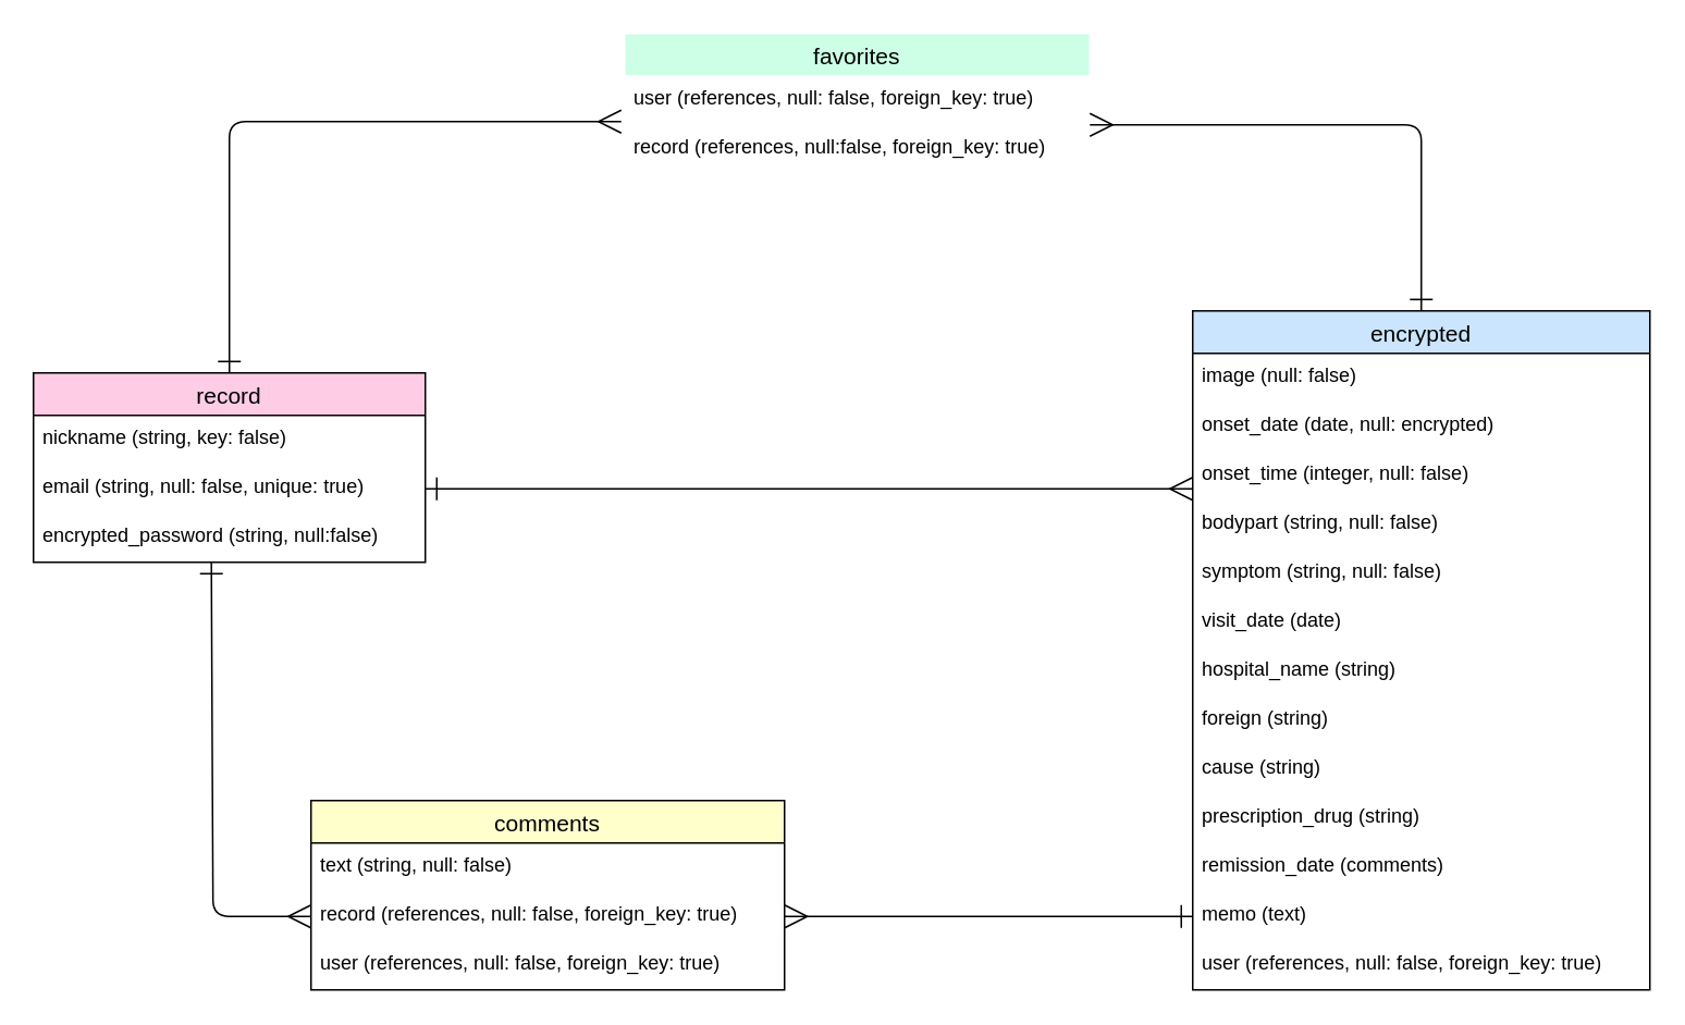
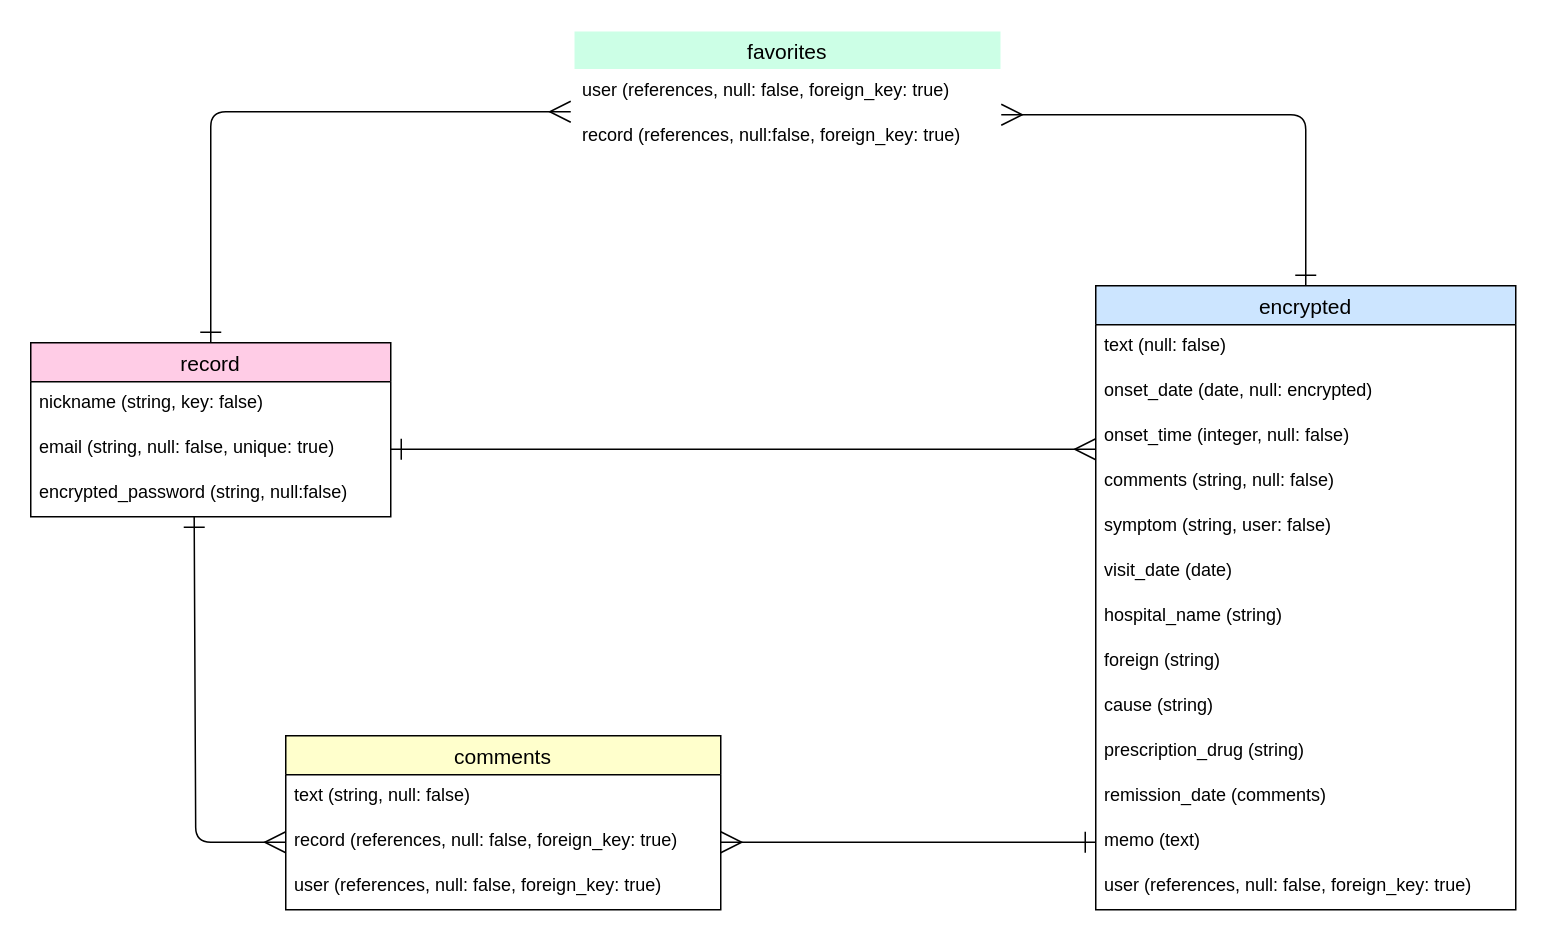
  <mxCell id="0" />
  <mxCell id="1" parent="0" />
  <mxCell id="2" value="record" style="swimlane;fontStyle=0;childLayout=stackLayout;horizontal=1;startSize=26;horizontalStack=0;resizeParent=1;resizeParentMax=0;resizeLast=0;collapsible=1;marginBottom=0;align=center;fontSize=14;fillColor=#FFCCE6;fontColor=#000000;" parent="1" vertex="1"><mxGeometry x="20" y="228" width="240" height="116" as="geometry" /></mxCell>
  <mxCell id="3" value="nickname (string, key: false)" style="text;strokeColor=none;fillColor=none;spacingLeft=4;spacingRight=4;overflow=hidden;rotatable=0;points=[[0,0.5],[1,0.5]];portConstraint=eastwest;fontSize=12;" parent="2" vertex="1"><mxGeometry y="26" width="240" height="30" as="geometry" /></mxCell>
  <mxCell id="4" value="email (string, null: false, unique: true)" style="text;strokeColor=none;fillColor=none;spacingLeft=4;spacingRight=4;overflow=hidden;rotatable=0;points=[[0,0.5],[1,0.5]];portConstraint=eastwest;fontSize=12;" parent="2" vertex="1"><mxGeometry y="56" width="240" height="30" as="geometry" /></mxCell>
  <mxCell id="5" value="encrypted_password (string, null:false)" style="text;strokeColor=none;fillColor=none;spacingLeft=4;spacingRight=4;overflow=hidden;rotatable=0;points=[[0,0.5],[1,0.5]];portConstraint=eastwest;fontSize=12;" parent="2" vertex="1"><mxGeometry y="86" width="240" height="30" as="geometry" /></mxCell>
  <mxCell id="6" value="encrypted" style="swimlane;fontStyle=0;childLayout=stackLayout;horizontal=1;startSize=26;horizontalStack=0;resizeParent=1;resizeParentMax=0;resizeLast=0;collapsible=1;marginBottom=0;align=center;fontSize=14;fillColor=#CCE5FF;fontColor=#000000;" parent="1" vertex="1"><mxGeometry x="730" y="190" width="280" height="416" as="geometry" /></mxCell>
- <mxCell id="7" value="image (null: false)" style="text;strokeColor=none;fillColor=none;spacingLeft=4;spacingRight=4;overflow=hidden;rotatable=0;points=[[0,0.5],[1,0.5]];portConstraint=eastwest;fontSize=12;" parent="6" vertex="1"><mxGeometry y="26" width="280" height="30" as="geometry" /></mxCell>
+ <mxCell id="7" value="text (null: false)" style="text;strokeColor=none;fillColor=none;spacingLeft=4;spacingRight=4;overflow=hidden;rotatable=0;points=[[0,0.5],[1,0.5]];portConstraint=eastwest;fontSize=12;" parent="6" vertex="1"><mxGeometry y="26" width="280" height="30" as="geometry" /></mxCell>
  <mxCell id="8" value="onset_date (date, null: encrypted)" style="text;strokeColor=none;fillColor=none;spacingLeft=4;spacingRight=4;overflow=hidden;rotatable=0;points=[[0,0.5],[1,0.5]];portConstraint=eastwest;fontSize=12;" parent="6" vertex="1"><mxGeometry y="56" width="280" height="30" as="geometry" /></mxCell>
  <mxCell id="9" value="onset_time (integer, null: false)" style="text;strokeColor=none;fillColor=none;spacingLeft=4;spacingRight=4;overflow=hidden;rotatable=0;points=[[0,0.5],[1,0.5]];portConstraint=eastwest;fontSize=12;" parent="6" vertex="1"><mxGeometry y="86" width="280" height="30" as="geometry" /></mxCell>
- <mxCell id="10" value="bodypart (string, null: false)" style="text;strokeColor=none;fillColor=none;spacingLeft=4;spacingRight=4;overflow=hidden;rotatable=0;points=[[0,0.5],[1,0.5]];portConstraint=eastwest;fontSize=12;" parent="6" vertex="1"><mxGeometry y="116" width="280" height="30" as="geometry" /></mxCell>
- <mxCell id="11" value="symptom (string, null: false)" style="text;strokeColor=none;fillColor=none;spacingLeft=4;spacingRight=4;overflow=hidden;rotatable=0;points=[[0,0.5],[1,0.5]];portConstraint=eastwest;fontSize=12;" parent="6" vertex="1"><mxGeometry y="146" width="280" height="30" as="geometry" /></mxCell>
+ <mxCell id="10" value="comments (string, null: false)" style="text;strokeColor=none;fillColor=none;spacingLeft=4;spacingRight=4;overflow=hidden;rotatable=0;points=[[0,0.5],[1,0.5]];portConstraint=eastwest;fontSize=12;" parent="6" vertex="1"><mxGeometry y="116" width="280" height="30" as="geometry" /></mxCell>
+ <mxCell id="11" value="symptom (string, user: false)" style="text;strokeColor=none;fillColor=none;spacingLeft=4;spacingRight=4;overflow=hidden;rotatable=0;points=[[0,0.5],[1,0.5]];portConstraint=eastwest;fontSize=12;" parent="6" vertex="1"><mxGeometry y="146" width="280" height="30" as="geometry" /></mxCell>
  <mxCell id="12" value="visit_date (date)" style="text;strokeColor=none;fillColor=none;spacingLeft=4;spacingRight=4;overflow=hidden;rotatable=0;points=[[0,0.5],[1,0.5]];portConstraint=eastwest;fontSize=12;" parent="6" vertex="1"><mxGeometry y="176" width="280" height="30" as="geometry" /></mxCell>
  <mxCell id="13" value="hospital_name (string)" style="text;strokeColor=none;fillColor=none;spacingLeft=4;spacingRight=4;overflow=hidden;rotatable=0;points=[[0,0.5],[1,0.5]];portConstraint=eastwest;fontSize=12;" parent="6" vertex="1"><mxGeometry y="206" width="280" height="30" as="geometry" /></mxCell>
  <mxCell id="14" value="foreign (string)" style="text;strokeColor=none;fillColor=none;spacingLeft=4;spacingRight=4;overflow=hidden;rotatable=0;points=[[0,0.5],[1,0.5]];portConstraint=eastwest;fontSize=12;" parent="6" vertex="1"><mxGeometry y="236" width="280" height="30" as="geometry" /></mxCell>
  <mxCell id="15" value="cause (string)" style="text;strokeColor=none;fillColor=none;spacingLeft=4;spacingRight=4;overflow=hidden;rotatable=0;points=[[0,0.5],[1,0.5]];portConstraint=eastwest;fontSize=12;" parent="6" vertex="1"><mxGeometry y="266" width="280" height="30" as="geometry" /></mxCell>
  <mxCell id="16" value="prescription_drug (string)" style="text;strokeColor=none;fillColor=none;spacingLeft=4;spacingRight=4;overflow=hidden;rotatable=0;points=[[0,0.5],[1,0.5]];portConstraint=eastwest;fontSize=12;" parent="6" vertex="1"><mxGeometry y="296" width="280" height="30" as="geometry" /></mxCell>
  <mxCell id="17" value="remission_date (comments)" style="text;strokeColor=none;fillColor=none;spacingLeft=4;spacingRight=4;overflow=hidden;rotatable=0;points=[[0,0.5],[1,0.5]];portConstraint=eastwest;fontSize=12;" parent="6" vertex="1"><mxGeometry y="326" width="280" height="30" as="geometry" /></mxCell>
  <mxCell id="18" value="memo (text)" style="text;strokeColor=none;fillColor=none;spacingLeft=4;spacingRight=4;overflow=hidden;rotatable=0;points=[[0,0.5],[1,0.5]];portConstraint=eastwest;fontSize=12;" parent="6" vertex="1"><mxGeometry y="356" width="280" height="30" as="geometry" /></mxCell>
  <mxCell id="19" value="user (references, null: false, foreign_key: true)" style="text;strokeColor=none;fillColor=none;spacingLeft=4;spacingRight=4;overflow=hidden;rotatable=0;points=[[0,0.5],[1,0.5]];portConstraint=eastwest;fontSize=12;" parent="6" vertex="1"><mxGeometry y="386" width="280" height="30" as="geometry" /></mxCell>
  <mxCell id="20" value="comments" style="swimlane;fontStyle=0;childLayout=stackLayout;horizontal=1;startSize=26;horizontalStack=0;resizeParent=1;resizeParentMax=0;resizeLast=0;collapsible=1;marginBottom=0;align=center;fontSize=14;fillColor=#FFFFCC;fontColor=#000000;" parent="1" vertex="1"><mxGeometry x="190" y="490" width="290" height="116" as="geometry" /></mxCell>
  <mxCell id="21" value="text (string, null: false)" style="text;strokeColor=none;fillColor=none;spacingLeft=4;spacingRight=4;overflow=hidden;rotatable=0;points=[[0,0.5],[1,0.5]];portConstraint=eastwest;fontSize=12;" parent="20" vertex="1"><mxGeometry y="26" width="290" height="30" as="geometry" /></mxCell>
  <mxCell id="22" value="record (references, null: false, foreign_key: true)" style="text;strokeColor=none;fillColor=none;spacingLeft=4;spacingRight=4;overflow=hidden;rotatable=0;points=[[0,0.5],[1,0.5]];portConstraint=eastwest;fontSize=12;" parent="20" vertex="1"><mxGeometry y="56" width="290" height="30" as="geometry" /></mxCell>
  <mxCell id="23" value="user (references, null: false, foreign_key: true)" style="text;strokeColor=none;fillColor=none;spacingLeft=4;spacingRight=4;overflow=hidden;rotatable=0;points=[[0,0.5],[1,0.5]];portConstraint=eastwest;fontSize=12;" parent="20" vertex="1"><mxGeometry y="86" width="290" height="30" as="geometry" /></mxCell>
  <mxCell id="24" style="edgeStyle=none;html=1;startArrow=ERone;startFill=0;endArrow=ERmany;endFill=0;endSize=12;startSize=12;" parent="1" source="4" edge="1"><mxGeometry relative="1" as="geometry"><mxPoint x="730" y="299" as="targetPoint" /></mxGeometry></mxCell>
  <mxCell id="25" style="edgeStyle=none;html=1;entryX=1;entryY=0.5;entryDx=0;entryDy=0;startArrow=ERone;startFill=0;endArrow=ERmany;endFill=0;startSize=12;endSize=12;strokeWidth=1;exitX=0;exitY=0.5;exitDx=0;exitDy=0;" parent="1" target="22" edge="1" source="18"><mxGeometry relative="1" as="geometry"><mxPoint x="670" y="460" as="sourcePoint" /><Array as="points"><mxPoint x="670" y="561" /></Array></mxGeometry></mxCell>
  <mxCell id="26" style="edgeStyle=none;html=1;startArrow=ERmany;startFill=0;endArrow=ERone;endFill=0;startSize=12;endSize=12;strokeWidth=1;exitX=0;exitY=0.5;exitDx=0;exitDy=0;entryX=0.454;entryY=1;entryDx=0;entryDy=0;entryPerimeter=0;" parent="1" source="22" edge="1" target="5"><mxGeometry relative="1" as="geometry"><mxPoint x="130" y="350" as="targetPoint" /><Array as="points"><mxPoint x="130" y="561" /></Array></mxGeometry></mxCell>
  <mxCell id="27" value="favorites" style="swimlane;fontStyle=0;childLayout=stackLayout;horizontal=1;startSize=26;horizontalStack=0;resizeParent=1;resizeParentMax=0;resizeLast=0;collapsible=1;marginBottom=0;align=center;fontSize=14;fillColor=#CCFFE6;fontColor=#000000;strokeColor=#FFFFFF;" vertex="1" parent="1"><mxGeometry x="382" y="20" width="285" height="86" as="geometry" /></mxCell>
  <mxCell id="28" value="user (references, null: false, foreign_key: true)" style="text;strokeColor=none;fillColor=none;spacingLeft=4;spacingRight=4;overflow=hidden;rotatable=0;points=[[0,0.5],[1,0.5]];portConstraint=eastwest;fontSize=12;" vertex="1" parent="27"><mxGeometry y="26" width="285" height="30" as="geometry" /></mxCell>
  <mxCell id="29" value="record (references, null:false, foreign_key: true)" style="text;strokeColor=none;fillColor=none;spacingLeft=4;spacingRight=4;overflow=hidden;rotatable=0;points=[[0,0.5],[1,0.5]];portConstraint=eastwest;fontSize=12;" vertex="1" parent="27"><mxGeometry y="56" width="285" height="30" as="geometry" /></mxCell>
  <mxCell id="30" style="edgeStyle=none;html=1;entryX=0.5;entryY=0;entryDx=0;entryDy=0;fontColor=#000000;exitX=-0.007;exitY=-0.067;exitDx=0;exitDy=0;exitPerimeter=0;startArrow=ERmany;startFill=0;endSize=12;startSize=12;endArrow=ERone;endFill=0;" edge="1" parent="1" source="29" target="2"><mxGeometry relative="1" as="geometry"><Array as="points"><mxPoint x="140" y="74" /></Array></mxGeometry></mxCell>
  <mxCell id="31" style="edgeStyle=none;html=1;entryX=0.5;entryY=0;entryDx=0;entryDy=0;fontColor=#000000;startArrow=ERmany;startFill=0;endArrow=ERone;endFill=0;startSize=12;endSize=12;exitX=1;exitY=0;exitDx=0;exitDy=0;exitPerimeter=0;" edge="1" parent="1" source="29" target="6"><mxGeometry relative="1" as="geometry"><Array as="points"><mxPoint x="870" y="76" /></Array></mxGeometry></mxCell>
